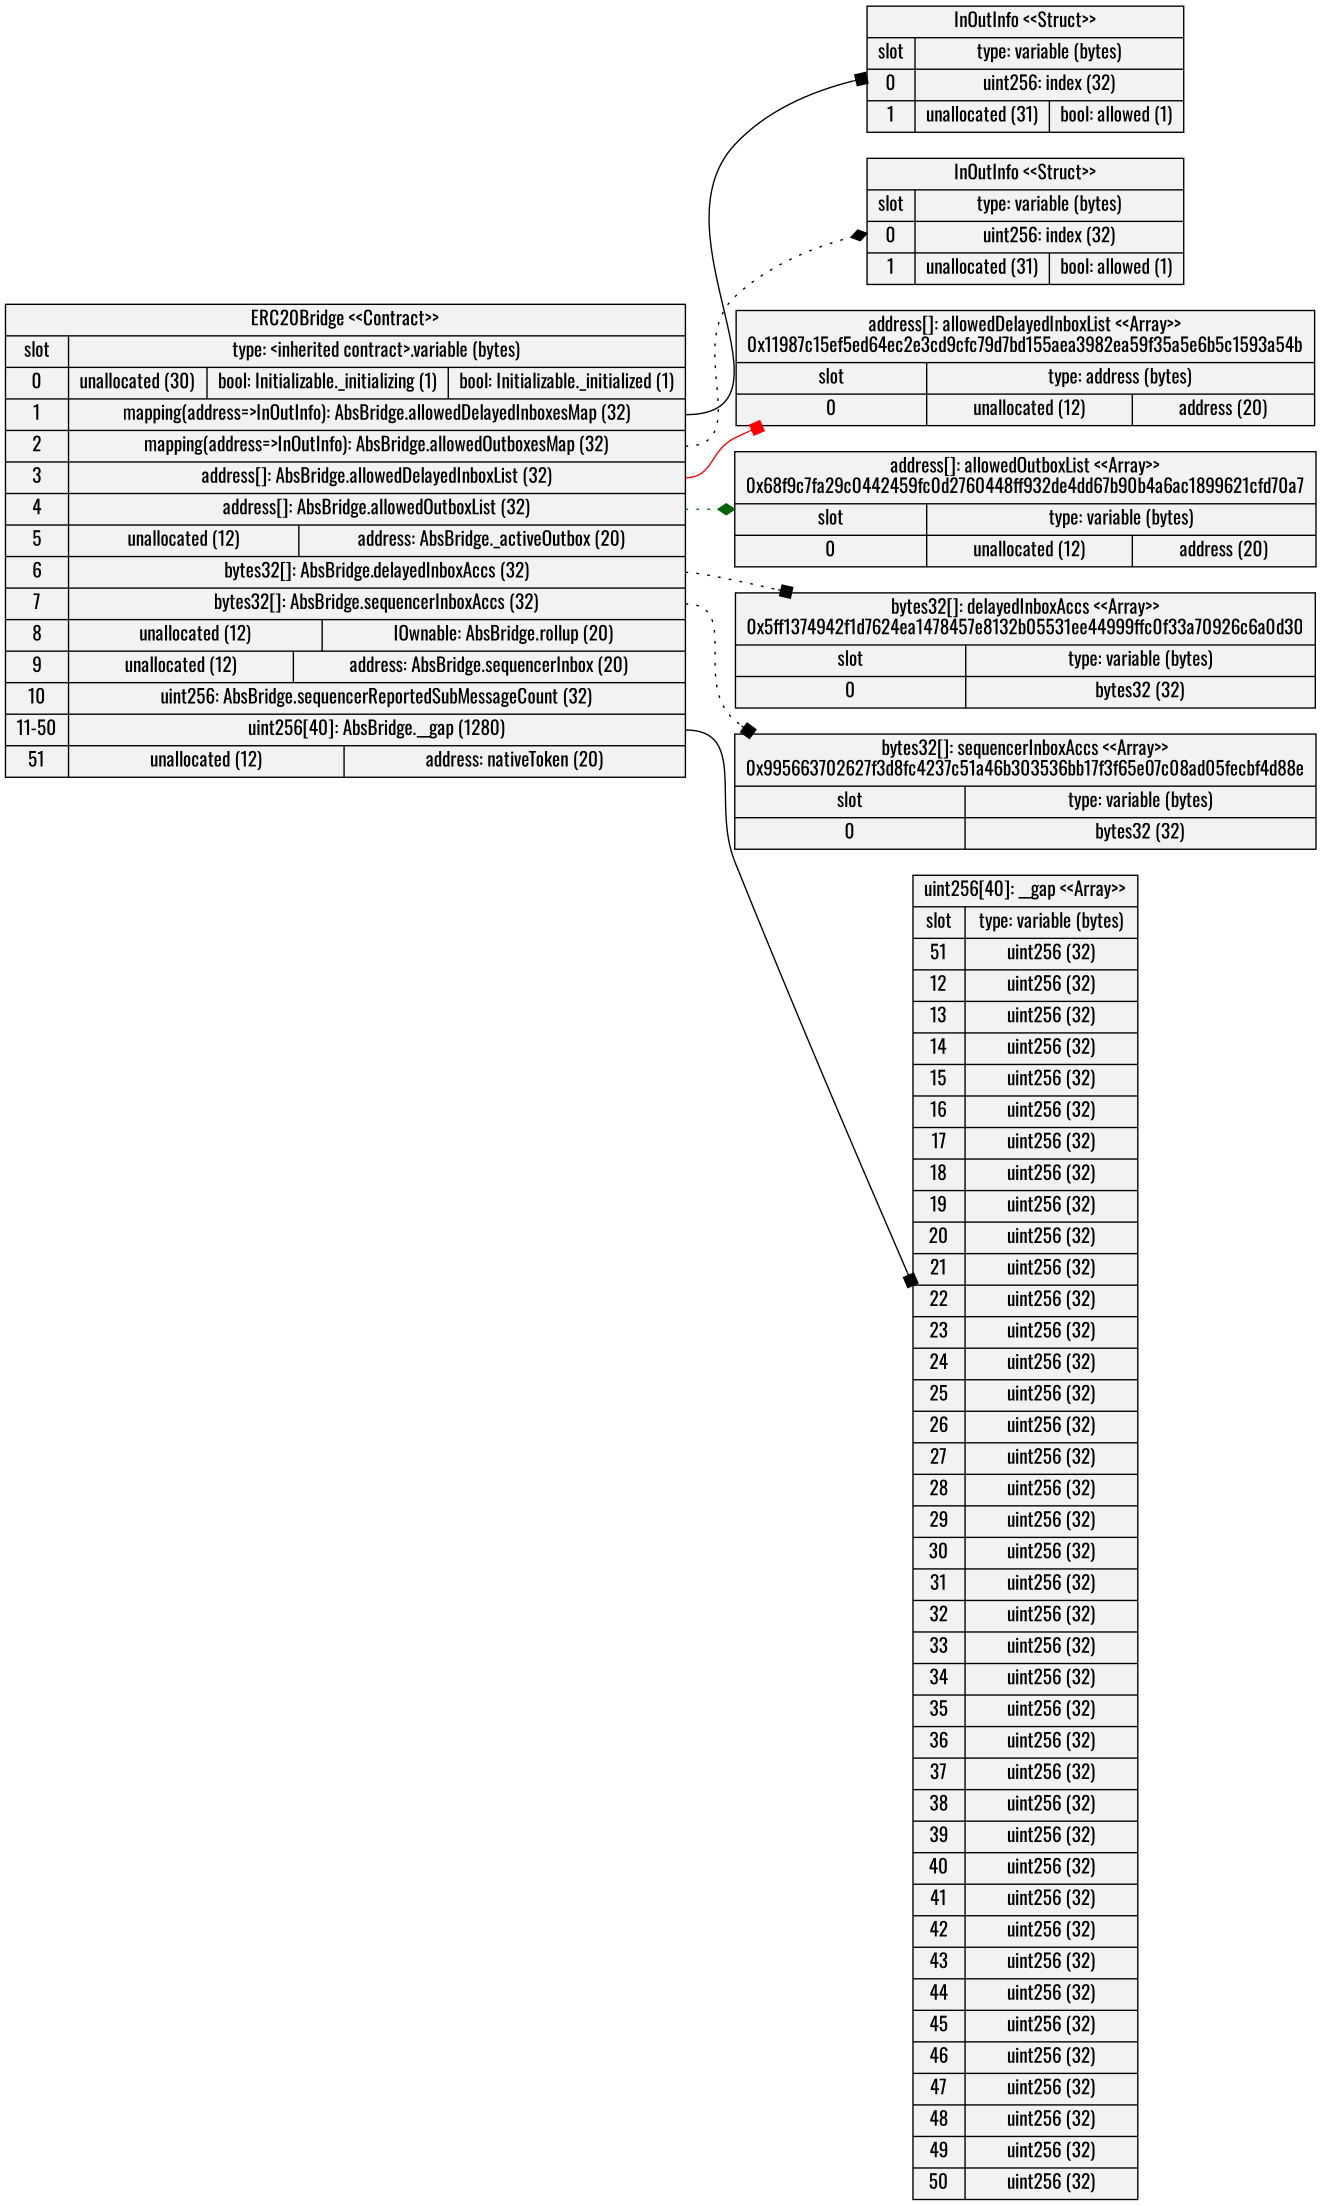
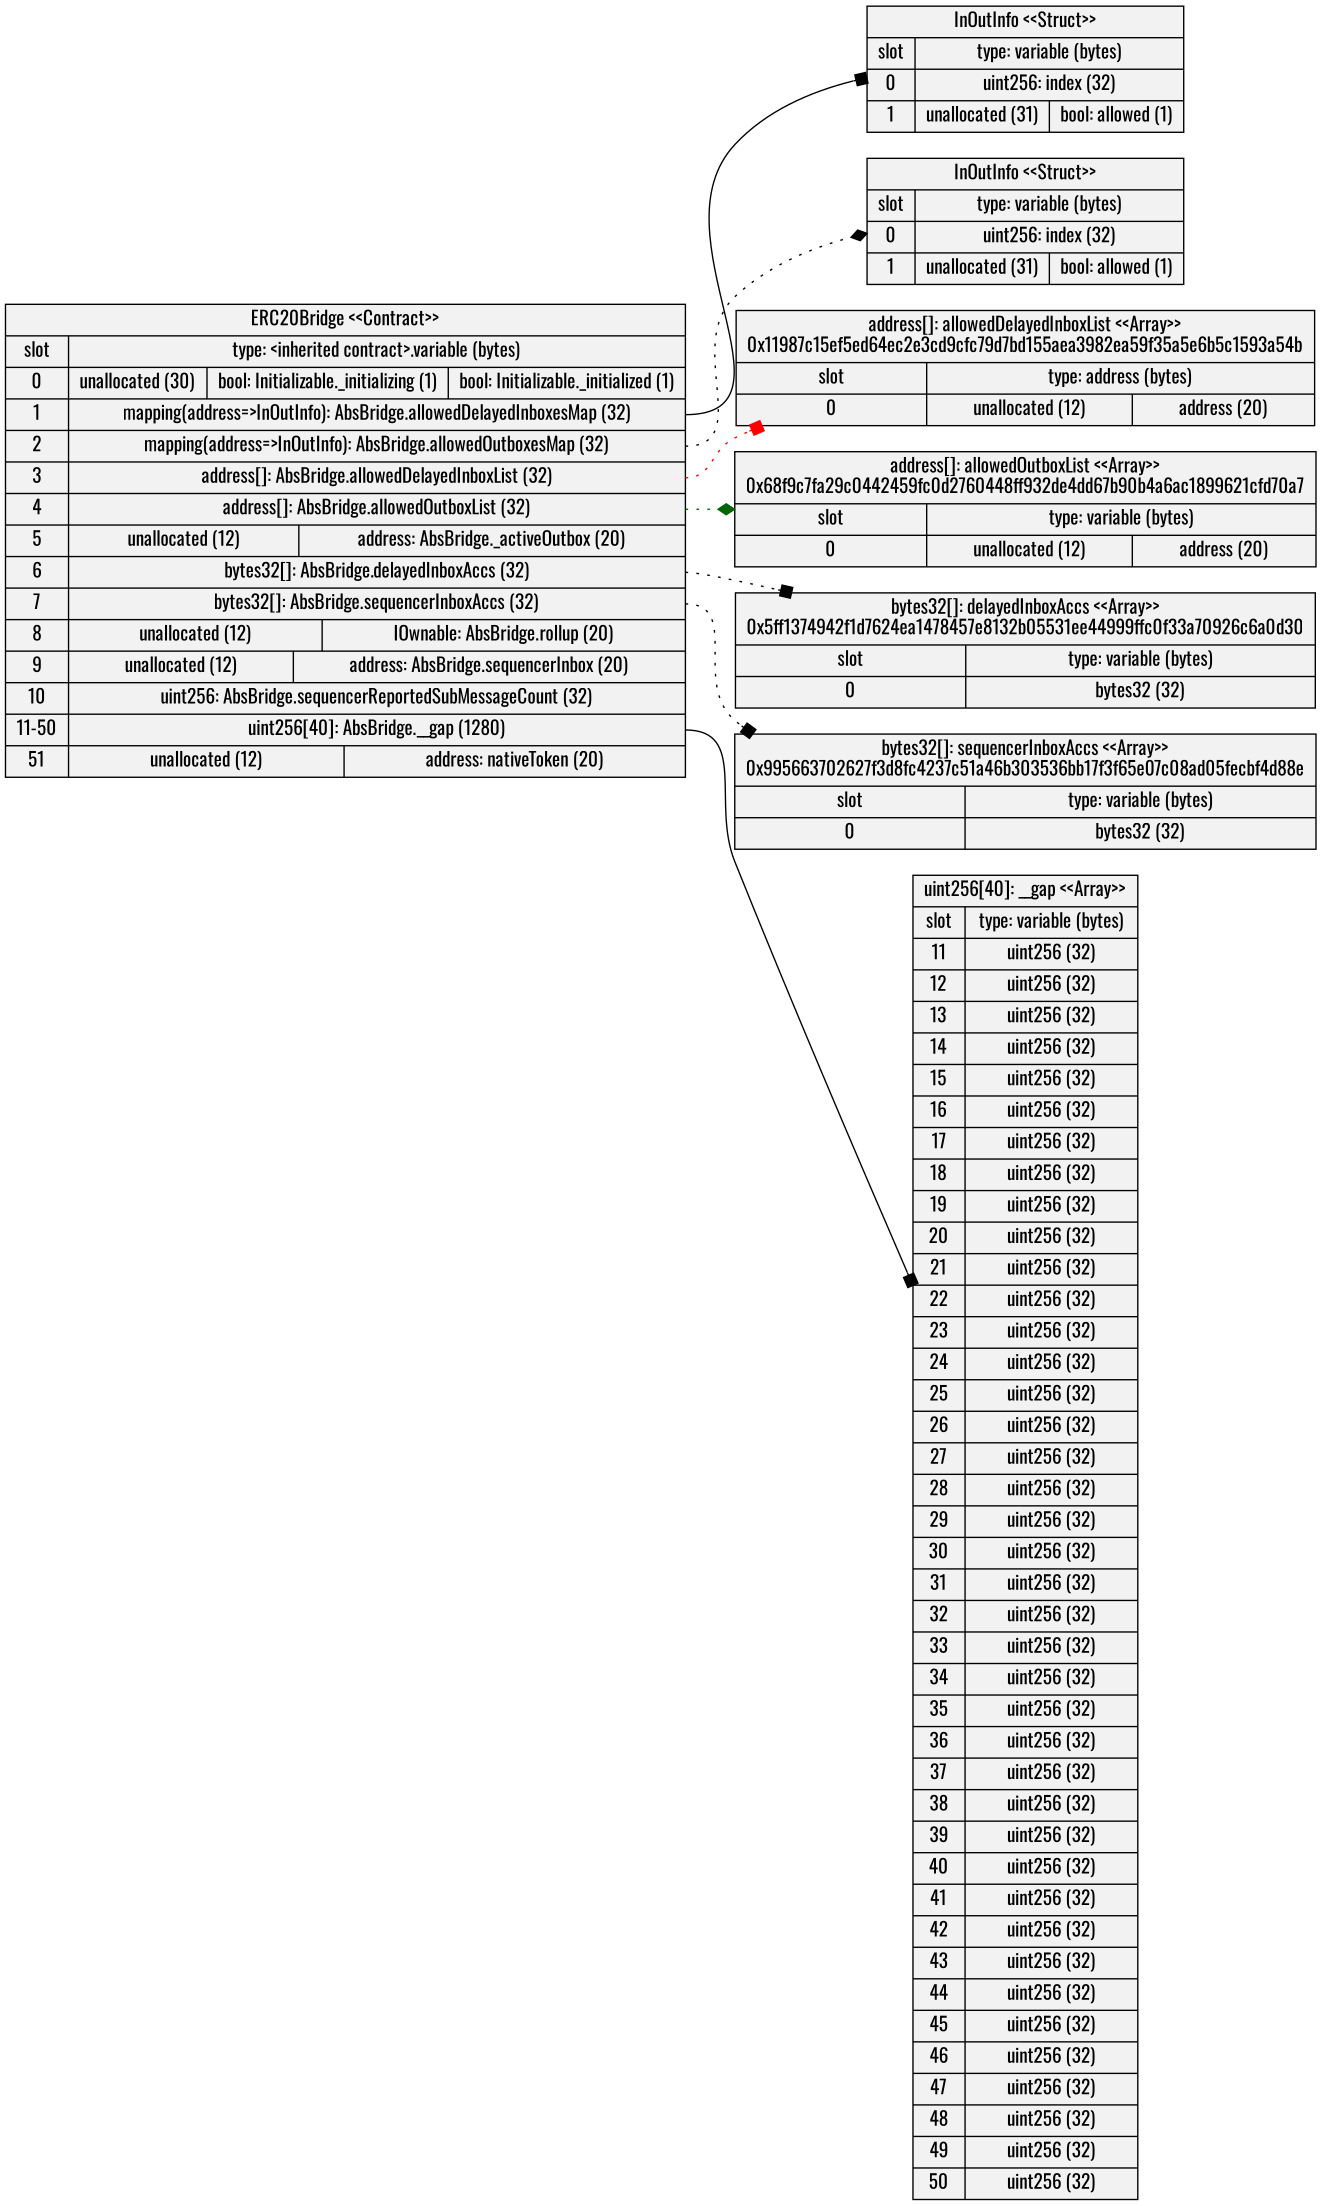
  digraph {
    arrowhead=open
    color=black
    fontname=Oswald
    rankdir=LR
    node [fillcolor=gray95 fontname=Oswald shape=record style=filled]
    edge [arrowhead=box color=black fontname=Oswald style=dotted]
    n1 [label="ERC20Bridge \<\<Contract\>\>\n | {{ slot| 0 | 1 | 2 | 3 | 4 | 5 | 6 | 7 | 8 | 9 | 10 | 11-50 | 51 } | { type: \<inherited contract\>.variable (bytes) | {  unallocated (30)  |  bool: Initializable._initializing (1)  |  bool: Initializable._initialized (1) } | { <5> mapping\(address=\>InOutInfo\): AbsBridge.allowedDelayedInboxesMap (32) } | { <8> mapping\(address=\>InOutInfo\): AbsBridge.allowedOutboxesMap (32) } | { <10> address[]: AbsBridge.allowedDelayedInboxList (32) } | { <12> address[]: AbsBridge.allowedOutboxList (32) } | {  unallocated (12)  |  address: AbsBridge._activeOutbox (20) } | { <15> bytes32[]: AbsBridge.delayedInboxAccs (32) } | { <17> bytes32[]: AbsBridge.sequencerInboxAccs (32) } | {  unallocated (12)  |  IOwnable: AbsBridge.rollup (20) } | {  unallocated (12)  |  address: AbsBridge.sequencerInbox (20) } | {  uint256: AbsBridge.sequencerReportedSubMessageCount (32) } | { <61> uint256[40]: AbsBridge.__gap (1280) } | {  unallocated (12)  |  address: nativeToken (20) }}}"]
    n2 [label="InOutInfo \<\<Struct\>\>\n | {{ slot| 0 | 1 } | { type: variable (bytes) | {  uint256: index (32) } | {  unallocated (31)  |  bool: allowed (1) }}}"]
    n3 [label="InOutInfo \<\<Struct\>\>\n | {{ slot| 0 | 1 } | { type: variable (bytes) | {  uint256: index (32) } | {  unallocated (31)  |  bool: allowed (1) }}}"]
    n4 [label="address[]: allowedDelayedInboxList \<\<Array\>\>\n0x11987c15ef5ed64ec2e3cd9cfc79d7bd155aea3982ea59f35a5e6b5c1593a54b | {{ slot| 0 } | { type: address (bytes) | {  unallocated (12)  |  address (20) }}}"]
    n5 [label="address[]: allowedOutboxList \<\<Array\>\>\n0x68f9c7fa29c0442459fc0d2760448ff932de4dd67b90b4a6ac1899621cfd70a7 | {{ slot| 0 } | { type: variable (bytes) | {  unallocated (12)  |  address (20) }}}"]
    n6 [label="bytes32[]: delayedInboxAccs \<\<Array\>\>\n0x5ff1374942f1d7624ea1478457e8132b05531ee44999ffc0f33a70926c6a0d30 | {{ slot| 0 } | { type: variable (bytes) | {  bytes32 (32) }}}"]
    n7 [label="bytes32[]: sequencerInboxAccs \<\<Array\>\>\n0x995663702627f3d8fc4237c51a46b303536bb17f3f65e07c08ad05fecbf4d88e | {{ slot| 0 } | { type: variable (bytes) | {  bytes32 (32) }}}"]
-   n8 [label="uint256[40]: __gap \<\<Array\>\>\n | {{ slot| 51 | 12 | 13 | 14 | 15 | 16 | 17 | 18 | 19 | 20 | 21 | 22 | 23 | 24 | 25 | 26 | 27 | 28 | 29 | 30 | 31 | 32 | 33 | 34 | 35 | 36 | 37 | 38 | 39 | 40 | 41 | 42 | 43 | 44 | 45 | 46 | 47 | 48 | 49 | 50 } | { type: variable (bytes) | {  uint256 (32) } | {  uint256 (32) } | {  uint256 (32) } | {  uint256 (32) } | {  uint256 (32) } | {  uint256 (32) } | {  uint256 (32) } | {  uint256 (32) } | {  uint256 (32) } | {  uint256 (32) } | {  uint256 (32) } | {  uint256 (32) } | {  uint256 (32) } | {  uint256 (32) } | {  uint256 (32) } | {  uint256 (32) } | {  uint256 (32) } | {  uint256 (32) } | {  uint256 (32) } | {  uint256 (32) } | {  uint256 (32) } | {  uint256 (32) } | {  uint256 (32) } | {  uint256 (32) } | {  uint256 (32) } | {  uint256 (32) } | {  uint256 (32) } | {  uint256 (32) } | {  uint256 (32) } | {  uint256 (32) } | {  uint256 (32) } | {  uint256 (32) } | {  uint256 (32) } | {  uint256 (32) } | {  uint256 (32) } | {  uint256 (32) } | {  uint256 (32) } | {  uint256 (32) } | {  uint256 (32) } | {  uint256 (32) }}}"]
+   n8 [label="uint256[40]: __gap \<\<Array\>\>\n | {{ slot| 11 | 12 | 13 | 14 | 15 | 16 | 17 | 18 | 19 | 20 | 21 | 22 | 23 | 24 | 25 | 26 | 27 | 28 | 29 | 30 | 31 | 32 | 33 | 34 | 35 | 36 | 37 | 38 | 39 | 40 | 41 | 42 | 43 | 44 | 45 | 46 | 47 | 48 | 49 | 50 } | { type: variable (bytes) | {  uint256 (32) } | {  uint256 (32) } | {  uint256 (32) } | {  uint256 (32) } | {  uint256 (32) } | {  uint256 (32) } | {  uint256 (32) } | {  uint256 (32) } | {  uint256 (32) } | {  uint256 (32) } | {  uint256 (32) } | {  uint256 (32) } | {  uint256 (32) } | {  uint256 (32) } | {  uint256 (32) } | {  uint256 (32) } | {  uint256 (32) } | {  uint256 (32) } | {  uint256 (32) } | {  uint256 (32) } | {  uint256 (32) } | {  uint256 (32) } | {  uint256 (32) } | {  uint256 (32) } | {  uint256 (32) } | {  uint256 (32) } | {  uint256 (32) } | {  uint256 (32) } | {  uint256 (32) } | {  uint256 (32) } | {  uint256 (32) } | {  uint256 (32) } | {  uint256 (32) } | {  uint256 (32) } | {  uint256 (32) } | {  uint256 (32) } | {  uint256 (32) } | {  uint256 (32) } | {  uint256 (32) } | {  uint256 (32) }}}"]
    n1 -> n2 [style=solid tailport=5]
    n1 -> n3 [arrowhead=diamond tailport=8]
-   n1 -> n4 [color=red style=solid tailport=10]
+   n1 -> n4 [color=red tailport=10]
    n1 -> n5 [arrowhead=diamond color=darkgreen tailport=12]
    n1 -> n6 [tailport=15]
    n1 -> n7 [tailport=17]
    n1 -> n8 [style=solid tailport=61]
  }
